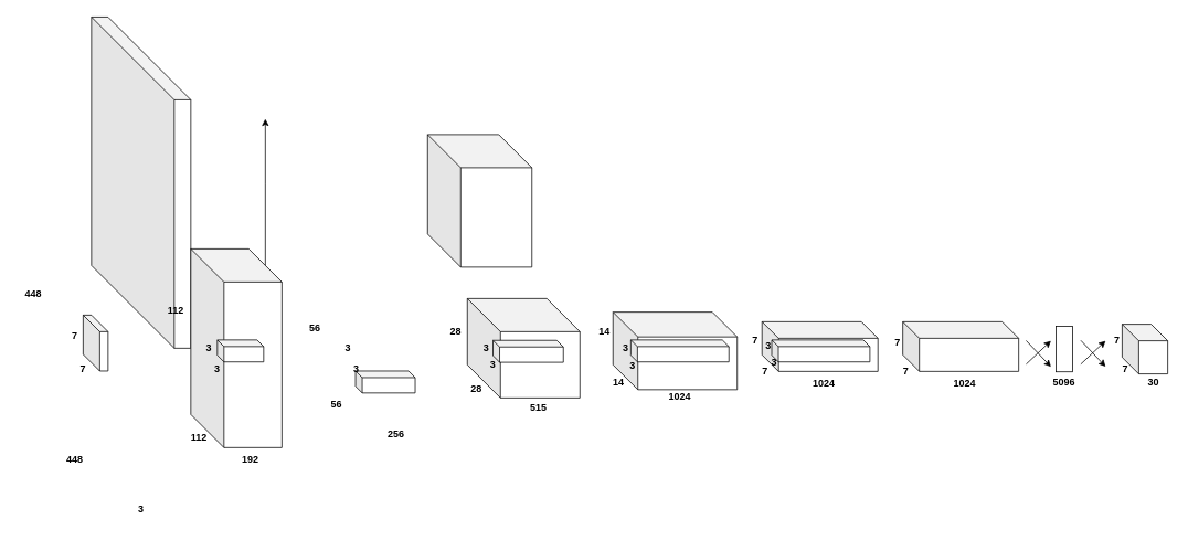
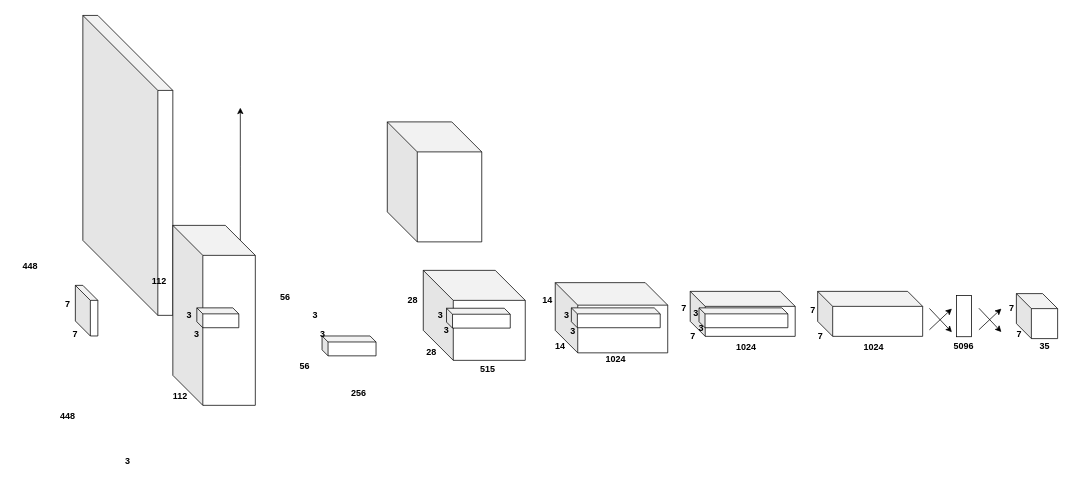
  <mxCell id="0" />
  <mxCell id="1" parent="0" />
  <mxCell id="2" value="" style="shape=cube;whiteSpace=wrap;html=1;boundedLbl=1;backgroundOutline=1;darkOpacity=0.05;darkOpacity2=0.1;size=100;perimeterSpacing=0;" parent="1" vertex="1"><mxGeometry x="110" y="20" width="120" height="400" as="geometry" /></mxCell>
  <mxCell id="3" value="3" style="text;html=1;strokeColor=none;fillColor=none;align=center;verticalAlign=middle;whiteSpace=wrap;rounded=0;fontStyle=1" parent="1" vertex="1"><mxGeometry x="150" y="600" width="40" height="30" as="geometry" /></mxCell>
  <mxCell id="4" value="448" style="text;html=1;strokeColor=none;fillColor=none;align=center;verticalAlign=middle;whiteSpace=wrap;rounded=0;fontStyle=1" parent="1" vertex="1"><mxGeometry x="70" y="540" width="40" height="30" as="geometry" /></mxCell>
  <mxCell id="5" value="448" style="text;html=1;strokeColor=none;fillColor=none;align=center;verticalAlign=middle;whiteSpace=wrap;rounded=0;fontStyle=1" parent="1" vertex="1"><mxGeometry x="20" y="340" width="40" height="30" as="geometry" /></mxCell>
  <mxCell id="6" value="7" style="text;html=1;strokeColor=none;fillColor=none;align=center;verticalAlign=middle;whiteSpace=wrap;rounded=0;fontStyle=1" parent="1" vertex="1"><mxGeometry x="80" y="430" width="40" height="30" as="geometry" /></mxCell>
  <mxCell id="7" value="7" style="text;html=1;strokeColor=none;fillColor=none;align=center;verticalAlign=middle;whiteSpace=wrap;rounded=0;fontStyle=1" parent="1" vertex="1"><mxGeometry x="70" y="390" width="40" height="30" as="geometry" /></mxCell>
  <mxCell id="8" style="edgeStyle=orthogonalEdgeStyle;rounded=0;orthogonalLoop=1;jettySize=auto;html=1;exitX=0;exitY=0;exitDx=90;exitDy=20;exitPerimeter=0;" edge="1" parent="1" source="9"><mxGeometry relative="1" as="geometry"><mxPoint x="320" y="143" as="targetPoint" /></mxGeometry></mxCell>
  <mxCell id="9" value="" style="shape=cube;whiteSpace=wrap;html=1;boundedLbl=1;backgroundOutline=1;darkOpacity=0.05;darkOpacity2=0.1;size=40;" parent="1" vertex="1"><mxGeometry x="230" y="300" width="110" height="240" as="geometry" /></mxCell>
  <mxCell id="10" value="" style="shape=cube;whiteSpace=wrap;html=1;boundedLbl=1;backgroundOutline=1;darkOpacity=0.05;darkOpacity2=0.1;size=8;" parent="1" vertex="1"><mxGeometry x="262" y="410" width="56" height="26.5" as="geometry" /></mxCell>
  <mxCell id="11" value="3" style="text;html=1;strokeColor=none;fillColor=none;align=center;verticalAlign=middle;whiteSpace=wrap;rounded=0;fontStyle=1" parent="1" vertex="1"><mxGeometry x="242" y="429.5" width="40" height="30" as="geometry" /></mxCell>
  <mxCell id="12" value="3" style="text;html=1;strokeColor=none;fillColor=none;align=center;verticalAlign=middle;whiteSpace=wrap;rounded=0;fontStyle=1" parent="1" vertex="1"><mxGeometry x="232" y="404.5" width="40" height="30" as="geometry" /></mxCell>
  <mxCell id="13" value="112" style="text;html=1;strokeColor=none;fillColor=none;align=center;verticalAlign=middle;whiteSpace=wrap;rounded=0;fontStyle=1" parent="1" vertex="1"><mxGeometry x="192" y="360" width="40" height="30" as="geometry" /></mxCell>
  <mxCell id="14" value="112" style="text;html=1;strokeColor=none;fillColor=none;align=center;verticalAlign=middle;whiteSpace=wrap;rounded=0;fontStyle=1" parent="1" vertex="1"><mxGeometry x="220" y="513" width="40" height="30" as="geometry" /></mxCell>
- <mxCell id="15" value="192" style="text;html=1;strokeColor=none;fillColor=none;align=center;verticalAlign=middle;whiteSpace=wrap;rounded=0;fontStyle=1" parent="1" vertex="1"><mxGeometry x="282" y="540" width="40" height="30" as="geometry" /></mxCell>
  <mxCell id="16" value="" style="shape=cube;whiteSpace=wrap;html=1;boundedLbl=1;backgroundOutline=1;darkOpacity=0.05;darkOpacity2=0.1;size=40;" parent="1" vertex="1"><mxGeometry x="516" y="162" width="126" height="160" as="geometry" /></mxCell>
  <mxCell id="17" value="" style="shape=cube;whiteSpace=wrap;html=1;boundedLbl=1;backgroundOutline=1;darkOpacity=0.05;darkOpacity2=0.1;" parent="1" vertex="1"><mxGeometry x="100" y="380" width="30" height="67.5" as="geometry" /></mxCell>
  <mxCell id="18" value="56" style="text;html=1;strokeColor=none;fillColor=none;align=center;verticalAlign=middle;whiteSpace=wrap;rounded=0;fontStyle=1" parent="1" vertex="1"><mxGeometry x="360" y="380.5" width="40" height="30" as="geometry" /></mxCell>
  <mxCell id="19" value="56" style="text;html=1;strokeColor=none;fillColor=none;align=center;verticalAlign=middle;whiteSpace=wrap;rounded=0;fontStyle=1" parent="1" vertex="1"><mxGeometry x="386" y="480" width="40" height="15" as="geometry" /></mxCell>
  <mxCell id="20" value="" style="shape=cube;whiteSpace=wrap;html=1;boundedLbl=1;backgroundOutline=1;darkOpacity=0.05;darkOpacity2=0.1;size=8;" parent="1" vertex="1"><mxGeometry x="429" y="447.5" width="72" height="26.5" as="geometry" /></mxCell>
  <mxCell id="21" value="3" style="text;html=1;strokeColor=none;fillColor=none;align=center;verticalAlign=middle;whiteSpace=wrap;rounded=0;fontStyle=1" parent="1" vertex="1"><mxGeometry x="410" y="430" width="40" height="30" as="geometry" /></mxCell>
  <mxCell id="22" value="3" style="text;html=1;strokeColor=none;fillColor=none;align=center;verticalAlign=middle;whiteSpace=wrap;rounded=0;fontStyle=1" parent="1" vertex="1"><mxGeometry x="400" y="405" width="40" height="30" as="geometry" /></mxCell>
  <mxCell id="23" value="" style="shape=cube;whiteSpace=wrap;html=1;boundedLbl=1;backgroundOutline=1;darkOpacity=0.05;darkOpacity2=0.1;size=40;" parent="1" vertex="1"><mxGeometry x="564" y="360" width="136" height="120" as="geometry" /></mxCell>
  <mxCell id="24" value="256" style="text;html=1;strokeColor=none;fillColor=none;align=center;verticalAlign=middle;whiteSpace=wrap;rounded=0;fontStyle=1" parent="1" vertex="1"><mxGeometry x="458" y="509" width="40" height="30" as="geometry" /></mxCell>
  <mxCell id="25" value="515" style="text;html=1;strokeColor=none;fillColor=none;align=center;verticalAlign=middle;whiteSpace=wrap;rounded=0;fontStyle=1" parent="1" vertex="1"><mxGeometry x="630" y="476.5" width="40" height="30" as="geometry" /></mxCell>
  <mxCell id="26" value="" style="shape=cube;whiteSpace=wrap;html=1;boundedLbl=1;backgroundOutline=1;darkOpacity=0.05;darkOpacity2=0.1;size=8;" parent="1" vertex="1"><mxGeometry x="595" y="410.5" width="85" height="26.5" as="geometry" /></mxCell>
  <mxCell id="27" value="3" style="text;html=1;strokeColor=none;fillColor=none;align=center;verticalAlign=middle;whiteSpace=wrap;rounded=0;fontStyle=1" parent="1" vertex="1"><mxGeometry x="575" y="425" width="40" height="30" as="geometry" /></mxCell>
  <mxCell id="28" value="3" style="text;html=1;strokeColor=none;fillColor=none;align=center;verticalAlign=middle;whiteSpace=wrap;rounded=0;fontStyle=1" parent="1" vertex="1"><mxGeometry x="567" y="405" width="40" height="30" as="geometry" /></mxCell>
  <mxCell id="29" value="28" style="text;html=1;strokeColor=none;fillColor=none;align=center;verticalAlign=middle;whiteSpace=wrap;rounded=0;fontStyle=1" parent="1" vertex="1"><mxGeometry x="530" y="385" width="40" height="30" as="geometry" /></mxCell>
  <mxCell id="30" value="28" style="text;html=1;strokeColor=none;fillColor=none;align=center;verticalAlign=middle;whiteSpace=wrap;rounded=0;fontStyle=1" parent="1" vertex="1"><mxGeometry x="555" y="454" width="40" height="30" as="geometry" /></mxCell>
  <mxCell id="31" value="" style="shape=cube;whiteSpace=wrap;html=1;boundedLbl=1;backgroundOutline=1;darkOpacity=0.05;darkOpacity2=0.1;size=30;" parent="1" vertex="1"><mxGeometry x="740" y="376.38" width="150" height="93.62" as="geometry" /></mxCell>
  <mxCell id="32" value="1024" style="text;html=1;strokeColor=none;fillColor=none;align=center;verticalAlign=middle;whiteSpace=wrap;rounded=0;fontStyle=1" parent="1" vertex="1"><mxGeometry x="800.75" y="464" width="40" height="30" as="geometry" /></mxCell>
  <mxCell id="33" value="14" style="text;html=1;strokeColor=none;fillColor=none;align=center;verticalAlign=middle;whiteSpace=wrap;rounded=0;fontStyle=1" parent="1" vertex="1"><mxGeometry x="710" y="385" width="40" height="30" as="geometry" /></mxCell>
  <mxCell id="34" value="14" style="text;html=1;strokeColor=none;fillColor=none;align=center;verticalAlign=middle;whiteSpace=wrap;rounded=0;fontStyle=1" parent="1" vertex="1"><mxGeometry x="727" y="446.5" width="40" height="30" as="geometry" /></mxCell>
  <mxCell id="35" value="" style="shape=cube;whiteSpace=wrap;html=1;boundedLbl=1;backgroundOutline=1;darkOpacity=0.05;darkOpacity2=0.1;size=8;" parent="1" vertex="1"><mxGeometry x="761.5" y="410" width="118.5" height="26.5" as="geometry" /></mxCell>
  <mxCell id="36" value="3" style="text;html=1;strokeColor=none;fillColor=none;align=center;verticalAlign=middle;whiteSpace=wrap;rounded=0;fontStyle=1" parent="1" vertex="1"><mxGeometry x="744" y="426" width="40" height="30" as="geometry" /></mxCell>
  <mxCell id="37" value="3" style="text;html=1;strokeColor=none;fillColor=none;align=center;verticalAlign=middle;whiteSpace=wrap;rounded=0;fontStyle=1" parent="1" vertex="1"><mxGeometry x="740" y="405" width="31" height="30" as="geometry" /></mxCell>
  <mxCell id="38" value="" style="shape=cube;whiteSpace=wrap;html=1;boundedLbl=1;backgroundOutline=1;darkOpacity=0.05;darkOpacity2=0.1;size=20;" parent="1" vertex="1"><mxGeometry x="920" y="388" width="140" height="60" as="geometry" /></mxCell>
  <mxCell id="39" value="" style="shape=cube;whiteSpace=wrap;html=1;boundedLbl=1;backgroundOutline=1;darkOpacity=0.05;darkOpacity2=0.1;size=8;" parent="1" vertex="1"><mxGeometry x="931.75" y="410" width="118.5" height="26.5" as="geometry" /></mxCell>
  <mxCell id="40" value="7" style="text;html=1;strokeColor=none;fillColor=none;align=center;verticalAlign=middle;whiteSpace=wrap;rounded=0;fontStyle=1" parent="1" vertex="1"><mxGeometry x="891.75" y="396" width="40" height="30" as="geometry" /></mxCell>
  <mxCell id="41" value="7" style="text;html=1;strokeColor=none;fillColor=none;align=center;verticalAlign=middle;whiteSpace=wrap;rounded=0;fontStyle=1" parent="1" vertex="1"><mxGeometry x="904" y="432.5" width="40" height="30" as="geometry" /></mxCell>
  <mxCell id="42" value="3" style="text;html=1;strokeColor=none;fillColor=none;align=center;verticalAlign=middle;whiteSpace=wrap;rounded=0;fontStyle=1" parent="1" vertex="1"><mxGeometry x="915" y="404.5" width="26" height="26.5" as="geometry" /></mxCell>
  <mxCell id="43" value="3" style="text;html=1;strokeColor=none;fillColor=none;align=center;verticalAlign=middle;whiteSpace=wrap;rounded=0;fontStyle=1" parent="1" vertex="1"><mxGeometry x="915" y="422" width="40" height="30" as="geometry" /></mxCell>
  <mxCell id="44" value="1024" style="text;html=1;strokeColor=none;fillColor=none;align=center;verticalAlign=middle;whiteSpace=wrap;rounded=0;fontStyle=1" parent="1" vertex="1"><mxGeometry x="975" y="448" width="40" height="30" as="geometry" /></mxCell>
  <mxCell id="45" value="" style="shape=cube;whiteSpace=wrap;html=1;boundedLbl=1;backgroundOutline=1;darkOpacity=0.05;darkOpacity2=0.1;size=20;" parent="1" vertex="1"><mxGeometry x="1090" y="388" width="140" height="60" as="geometry" /></mxCell>
  <mxCell id="46" value="7" style="text;html=1;strokeColor=none;fillColor=none;align=center;verticalAlign=middle;whiteSpace=wrap;rounded=0;fontStyle=1" parent="1" vertex="1"><mxGeometry x="1074" y="432.5" width="40" height="30" as="geometry" /></mxCell>
  <mxCell id="47" value="1024" style="text;html=1;strokeColor=none;fillColor=none;align=center;verticalAlign=middle;whiteSpace=wrap;rounded=0;fontStyle=1" parent="1" vertex="1"><mxGeometry x="1145" y="448" width="40" height="30" as="geometry" /></mxCell>
  <mxCell id="48" value="7" style="text;html=1;strokeColor=none;fillColor=none;align=center;verticalAlign=middle;whiteSpace=wrap;rounded=0;fontStyle=1" parent="1" vertex="1"><mxGeometry x="1064" y="398" width="40" height="30" as="geometry" /></mxCell>
  <mxCell id="49" value="" style="rounded=0;whiteSpace=wrap;html=1;rotation=90;" parent="1" vertex="1"><mxGeometry x="1257.5" y="411" width="55" height="20" as="geometry" /></mxCell>
  <mxCell id="50" value="5096" style="text;html=1;strokeColor=none;fillColor=none;align=center;verticalAlign=middle;whiteSpace=wrap;rounded=0;fontStyle=1" parent="1" vertex="1"><mxGeometry x="1265" y="446.5" width="40" height="30" as="geometry" /></mxCell>
  <mxCell id="51" value="" style="endArrow=classic;html=1;" parent="1" edge="1"><mxGeometry width="50" height="50" relative="1" as="geometry"><mxPoint x="1239" y="439.25" as="sourcePoint" /><mxPoint x="1269" y="411" as="targetPoint" /></mxGeometry></mxCell>
  <mxCell id="52" value="" style="endArrow=classic;html=1;" parent="1" edge="1"><mxGeometry width="50" height="50" relative="1" as="geometry"><mxPoint x="1239" y="410.75" as="sourcePoint" /><mxPoint x="1269" y="442.5" as="targetPoint" /></mxGeometry></mxCell>
  <mxCell id="53" value="" style="shape=cube;whiteSpace=wrap;html=1;boundedLbl=1;backgroundOutline=1;darkOpacity=0.05;darkOpacity2=0.1;size=20;" parent="1" vertex="1"><mxGeometry x="1355" y="391" width="55" height="60" as="geometry" /></mxCell>
- <mxCell id="54" value="30" style="text;html=1;strokeColor=none;fillColor=none;align=center;verticalAlign=middle;whiteSpace=wrap;rounded=0;fontStyle=1" parent="1" vertex="1"><mxGeometry x="1373" y="447" width="40" height="30" as="geometry" /></mxCell>
+ <mxCell id="54" value="35" style="text;html=1;strokeColor=none;fillColor=none;align=center;verticalAlign=middle;whiteSpace=wrap;rounded=0;fontStyle=1" parent="1" vertex="1"><mxGeometry x="1373" y="447" width="40" height="30" as="geometry" /></mxCell>
  <mxCell id="55" value="7" style="text;html=1;strokeColor=none;fillColor=none;align=center;verticalAlign=middle;whiteSpace=wrap;rounded=0;fontStyle=1" parent="1" vertex="1"><mxGeometry x="1339" y="430.5" width="40" height="30" as="geometry" /></mxCell>
  <mxCell id="56" value="7" style="text;html=1;strokeColor=none;fillColor=none;align=center;verticalAlign=middle;whiteSpace=wrap;rounded=0;fontStyle=1" parent="1" vertex="1"><mxGeometry x="1329" y="396" width="40" height="30" as="geometry" /></mxCell>
  <mxCell id="57" value="" style="endArrow=classic;html=1;" parent="1" edge="1"><mxGeometry width="50" height="50" relative="1" as="geometry"><mxPoint x="1305" y="410.5" as="sourcePoint" /><mxPoint x="1335" y="442.25" as="targetPoint" /></mxGeometry></mxCell>
  <mxCell id="58" value="" style="endArrow=classic;html=1;" parent="1" edge="1"><mxGeometry width="50" height="50" relative="1" as="geometry"><mxPoint x="1305" y="439.25" as="sourcePoint" /><mxPoint x="1335" y="411" as="targetPoint" /></mxGeometry></mxCell>
